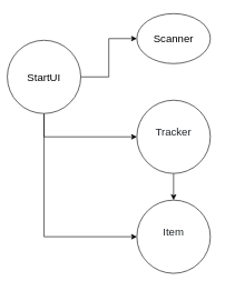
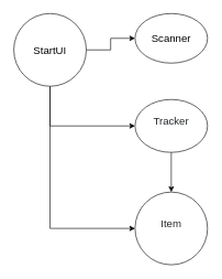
  <mxCell id="0" />
  <mxCell id="1" parent="0" />
  <mxCell id="2" value="&lt;font style=&quot;font-size: 16px;&quot;&gt;Scanner&lt;/font&gt;" style="ellipse;whiteSpace=wrap;html=1;aspect=fixed;" vertex="1" parent="1"><mxGeometry x="204" y="20" width="110" height="75" as="geometry" /></mxCell>
  <mxCell id="3" style="edgeStyle=orthogonalEdgeStyle;rounded=0;orthogonalLoop=1;jettySize=auto;html=1;exitX=0.5;exitY=1;exitDx=0;exitDy=0;" edge="1" parent="1" source="4" target="5"><mxGeometry relative="1" as="geometry" /></mxCell>
- <mxCell id="4" value="&#10;&lt;span style=&quot;color: rgb(33, 37, 41); font-family: Arial, &amp;quot;Helvetica Neue&amp;quot;, sans-serif; font-size: 16px; font-style: normal; font-variant-ligatures: normal; font-variant-caps: normal; font-weight: 400; letter-spacing: normal; orphans: 2; text-align: left; text-indent: 0px; text-transform: none; widows: 2; word-spacing: 0px; -webkit-text-stroke-width: 0px; background-color: rgb(255, 255, 255); text-decoration-thickness: initial; text-decoration-style: initial; text-decoration-color: initial; float: none; display: inline !important;&quot;&gt;Tracker&lt;/span&gt;&#10;&#10;" style="ellipse;whiteSpace=wrap;html=1;aspect=fixed;" vertex="1" parent="1"><mxGeometry x="204" y="150" width="110" height="110" as="geometry" /></mxCell>
- <mxCell id="5" value="&#10;&lt;span style=&quot;color: rgb(33, 37, 41); font-family: Arial, &amp;quot;Helvetica Neue&amp;quot;, sans-serif; font-size: 16px; font-style: normal; font-variant-ligatures: normal; font-variant-caps: normal; font-weight: 400; letter-spacing: normal; orphans: 2; text-align: left; text-indent: 0px; text-transform: none; widows: 2; word-spacing: 0px; -webkit-text-stroke-width: 0px; background-color: rgb(255, 255, 255); text-decoration-thickness: initial; text-decoration-style: initial; text-decoration-color: initial; float: none; display: inline !important;&quot;&gt;Item&lt;/span&gt;&#10;&#10;" style="ellipse;whiteSpace=wrap;html=1;aspect=fixed;" vertex="1" parent="1"><mxGeometry x="204" y="300" width="110" height="110" as="geometry" /></mxCell>
+ <mxCell id="4" value="&#10;&lt;span style=&quot;color: rgb(33, 37, 41); font-family: Arial, &amp;quot;Helvetica Neue&amp;quot;, sans-serif; font-size: 16px; font-style: normal; font-variant-ligatures: normal; font-variant-caps: normal; font-weight: 400; letter-spacing: normal; orphans: 2; text-align: left; text-indent: 0px; text-transform: none; widows: 2; word-spacing: 0px; -webkit-text-stroke-width: 0px; background-color: rgb(255, 255, 255); text-decoration-thickness: initial; text-decoration-style: initial; text-decoration-color: initial; float: none; display: inline !important;&quot;&gt;Tracker&lt;/span&gt;&#10;&#10;" style="ellipse;whiteSpace=wrap;html=1;aspect=fixed;" vertex="1" parent="1"><mxGeometry x="204" y="150" width="110" height="80" as="geometry" /></mxCell>
+ <mxCell id="5" value="&#10;&lt;span style=&quot;color: rgb(33, 37, 41); font-family: Arial, &amp;quot;Helvetica Neue&amp;quot;, sans-serif; font-size: 16px; font-style: normal; font-variant-ligatures: normal; font-variant-caps: normal; font-weight: 400; letter-spacing: normal; orphans: 2; text-align: left; text-indent: 0px; text-transform: none; widows: 2; word-spacing: 0px; -webkit-text-stroke-width: 0px; background-color: rgb(255, 255, 255); text-decoration-thickness: initial; text-decoration-style: initial; text-decoration-color: initial; float: none; display: inline !important;&quot;&gt;Item&lt;/span&gt;&#10;&#10;" style="ellipse;whiteSpace=wrap;html=1;aspect=fixed;" vertex="1" parent="1"><mxGeometry x="204" y="290" width="110" height="110" as="geometry" /></mxCell>
  <mxCell id="6" style="edgeStyle=orthogonalEdgeStyle;rounded=0;orthogonalLoop=1;jettySize=auto;html=1;exitX=1;exitY=0.5;exitDx=0;exitDy=0;entryX=0;entryY=0.5;entryDx=0;entryDy=0;" edge="1" parent="1" source="9" target="2"><mxGeometry relative="1" as="geometry" /></mxCell>
  <mxCell id="7" style="edgeStyle=orthogonalEdgeStyle;rounded=0;orthogonalLoop=1;jettySize=auto;html=1;exitX=0.5;exitY=1;exitDx=0;exitDy=0;entryX=0;entryY=0.5;entryDx=0;entryDy=0;" edge="1" parent="1" source="9" target="4"><mxGeometry relative="1" as="geometry" /></mxCell>
  <mxCell id="8" style="edgeStyle=orthogonalEdgeStyle;rounded=0;orthogonalLoop=1;jettySize=auto;html=1;exitX=0.5;exitY=1;exitDx=0;exitDy=0;entryX=0;entryY=0.5;entryDx=0;entryDy=0;" edge="1" parent="1" source="9" target="5"><mxGeometry relative="1" as="geometry" /></mxCell>
- <mxCell id="9" value="&lt;font style=&quot;font-size: 16px;&quot;&gt;StartUI&lt;/font&gt;" style="ellipse;whiteSpace=wrap;html=1;aspect=fixed;" vertex="1" parent="1"><mxGeometry x="10" y="60" width="110" height="110" as="geometry" /></mxCell>
+ <mxCell id="9" value="&lt;font style=&quot;font-size: 16px;&quot;&gt;StartUI&lt;/font&gt;" style="ellipse;whiteSpace=wrap;html=1;aspect=fixed;" vertex="1" parent="1"><mxGeometry x="20" y="20" width="110" height="110" as="geometry" /></mxCell>
